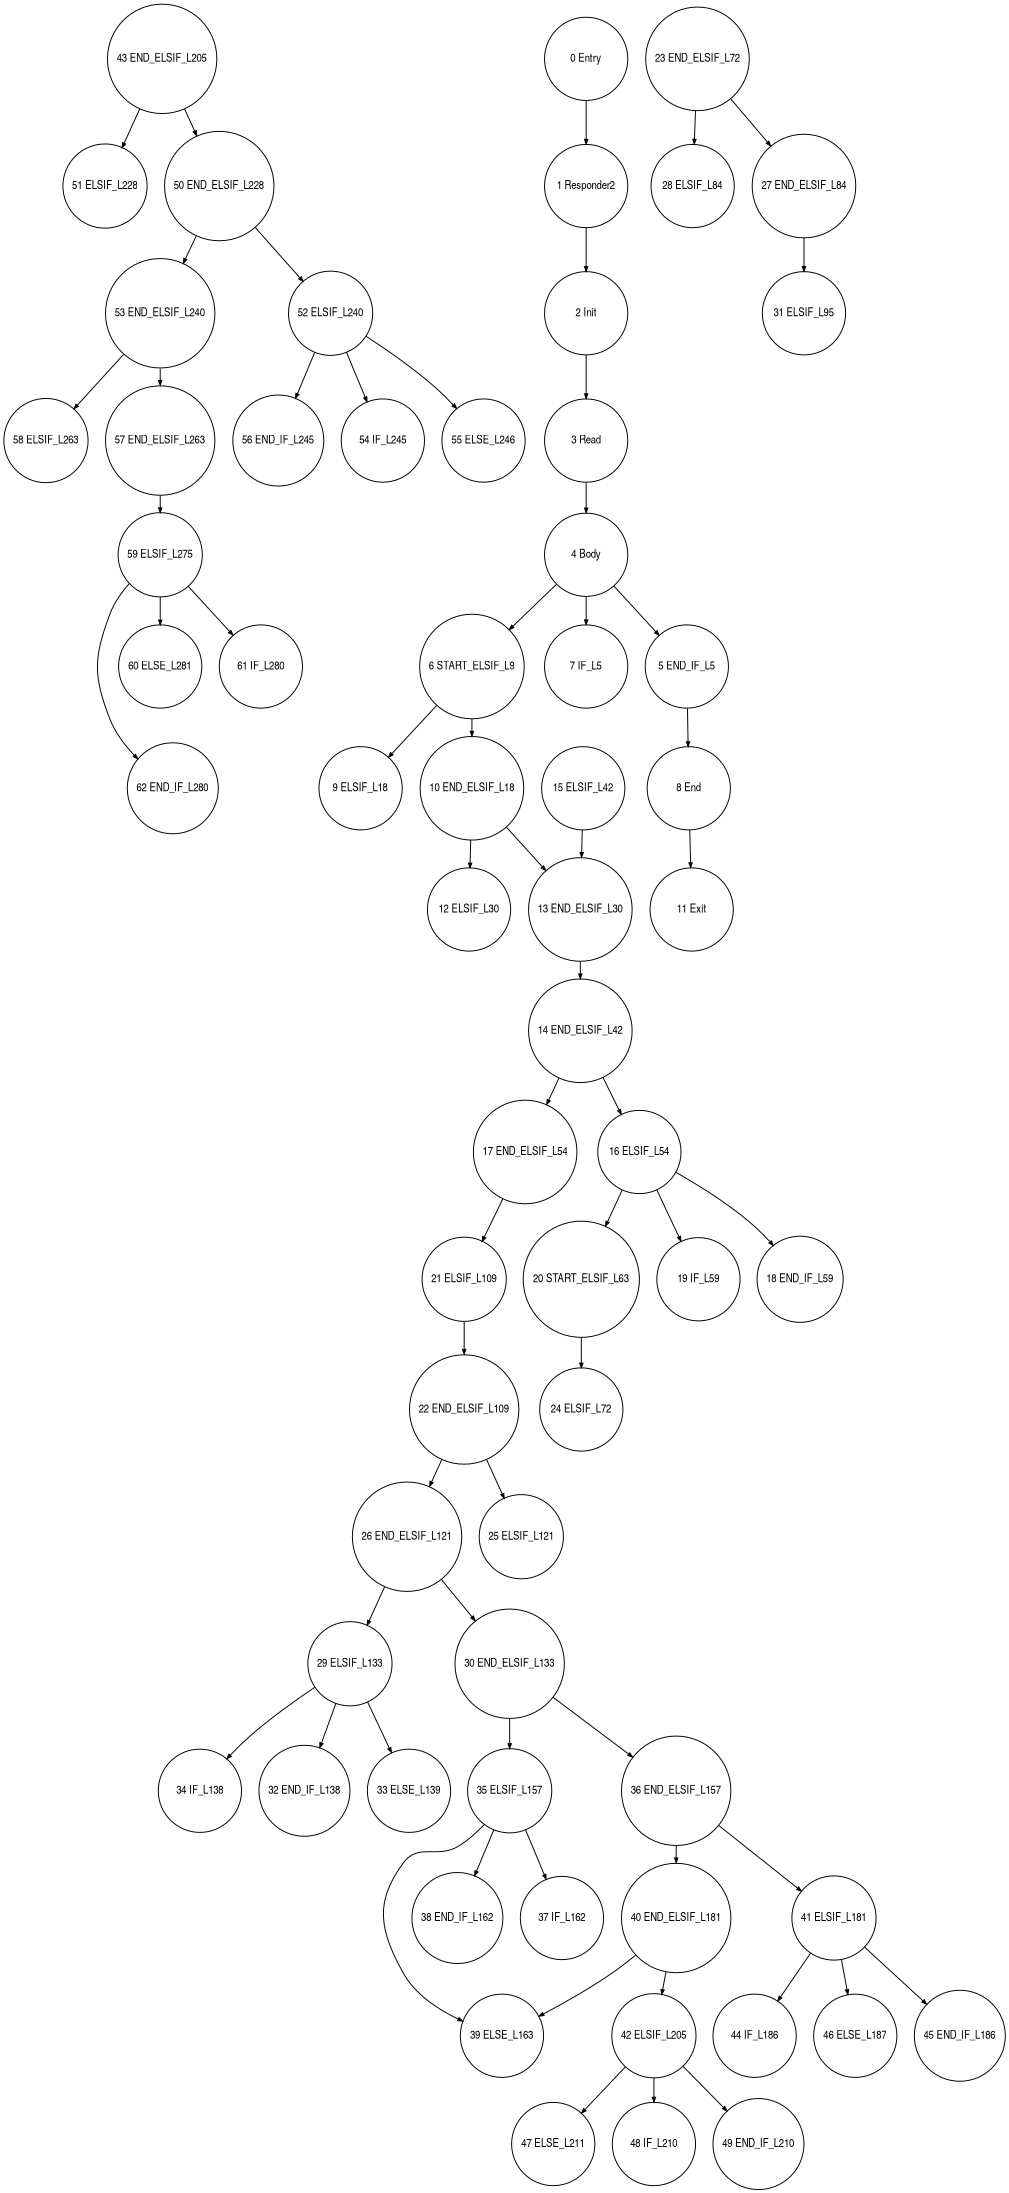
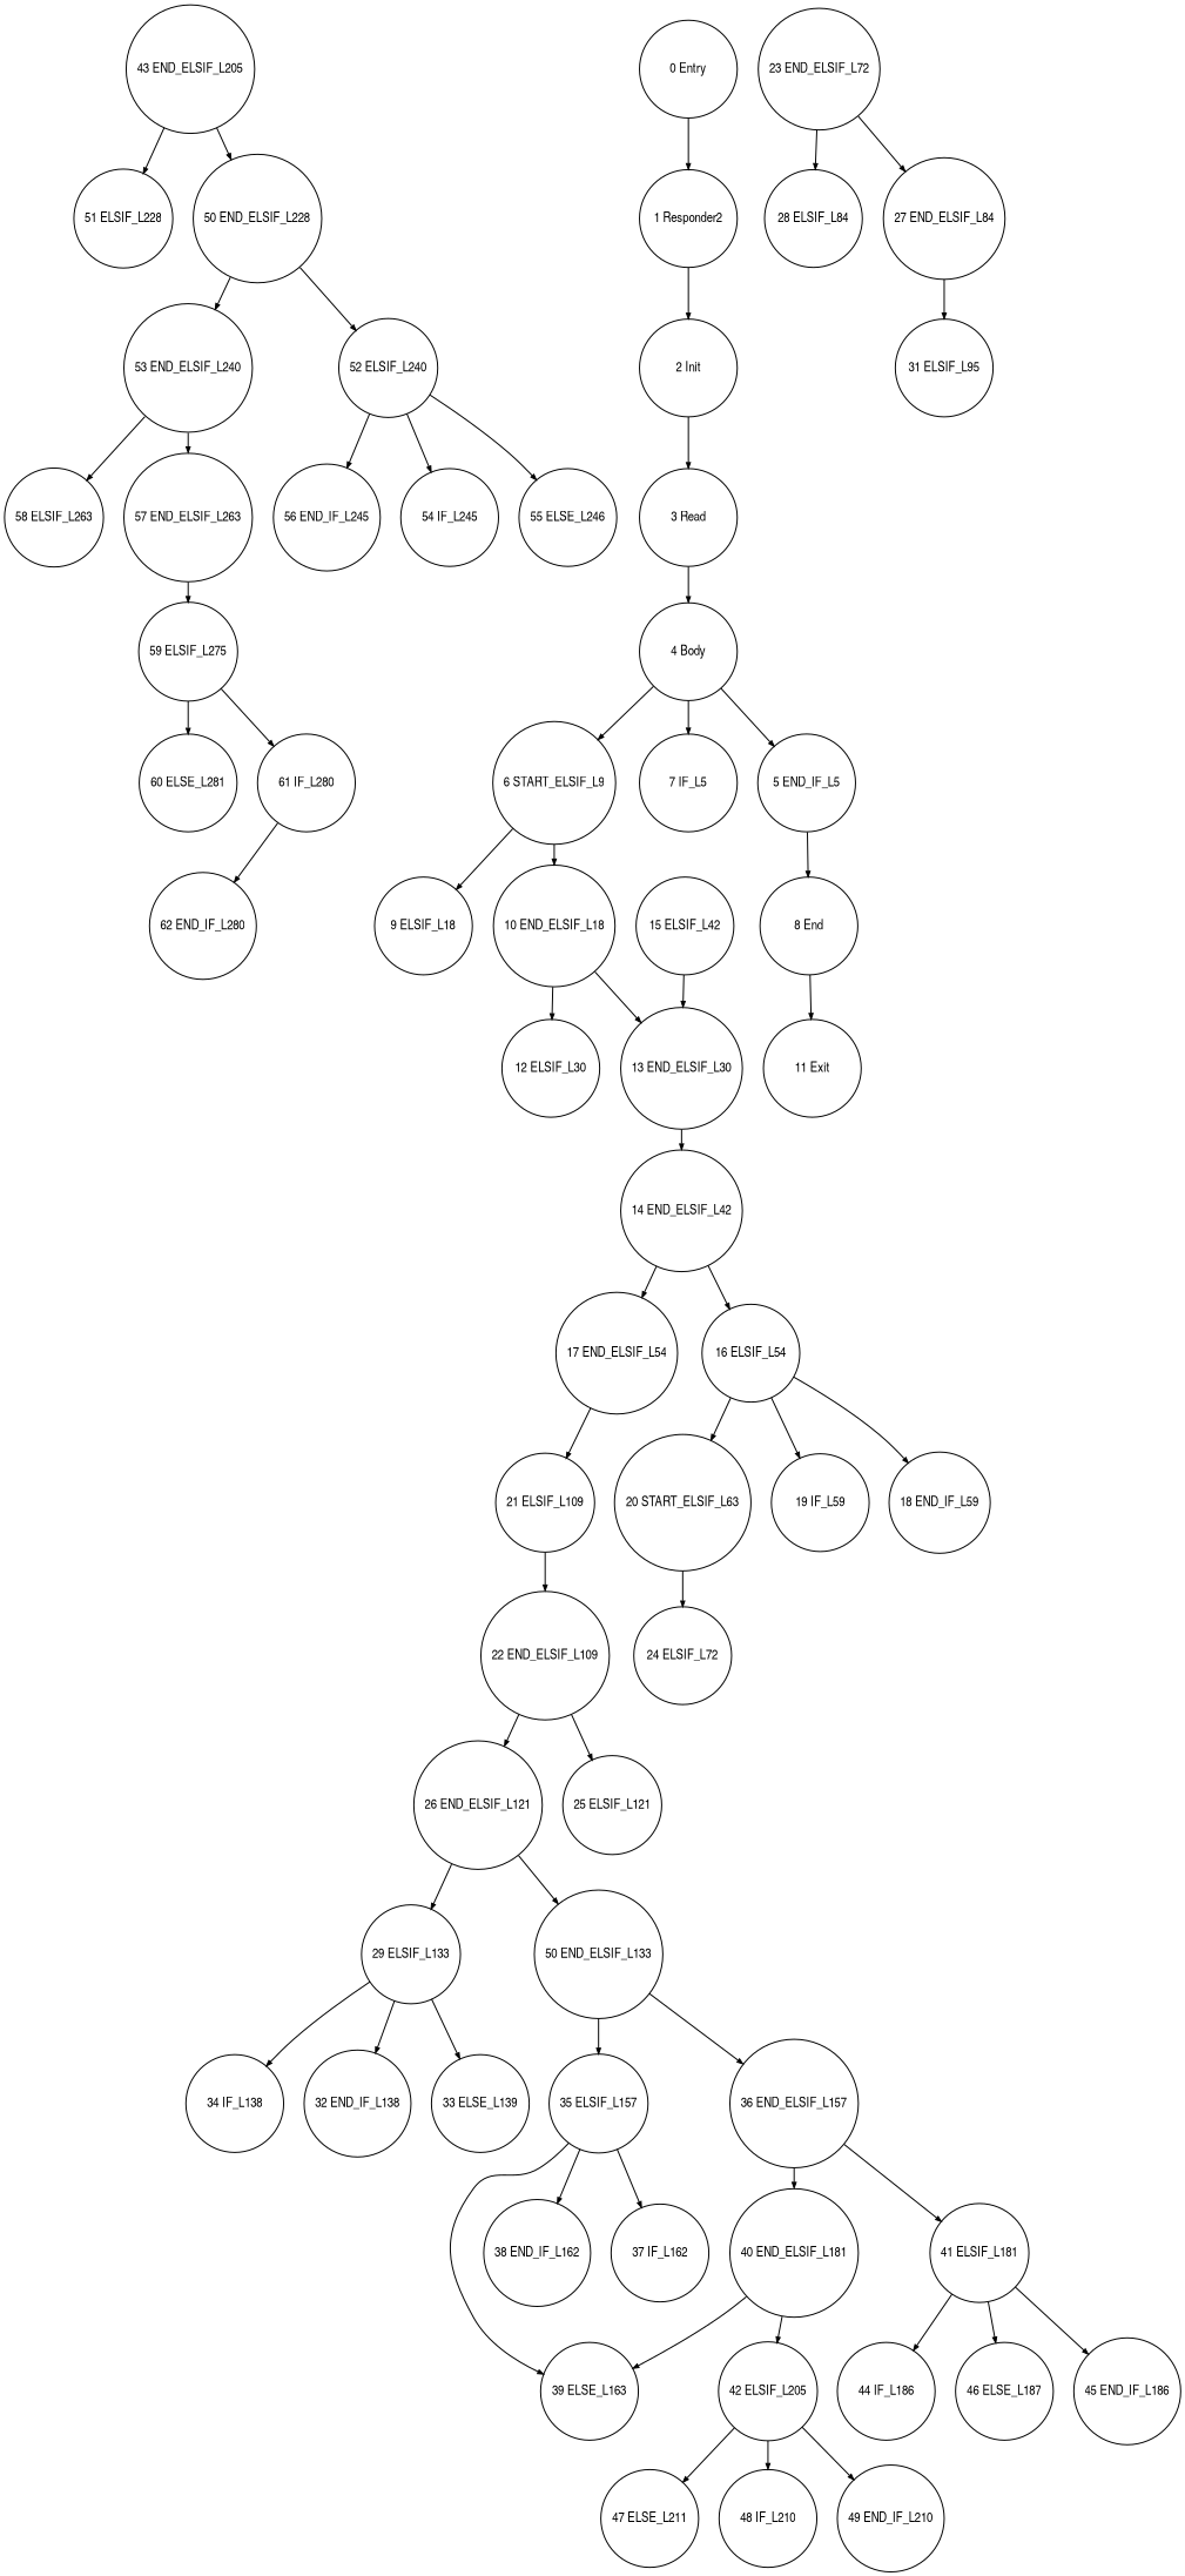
  digraph {
    ranksep=.25
    node [fontname=ArialNarrow fontsize=12 shape=circle]
    edge [arrowsize=.5]
    "53 END_ELSIF_L240" [height=1.2]
    "58 ELSIF_L263" [height=1.2]
    "57 END_ELSIF_L263" [height=1.2]
    "59 ELSIF_L275" [height=1.2]
    "40 END_ELSIF_L181" [height=1.2]
    "42 ELSIF_L205" [height=1.2]
    "39 ELSE_L163" [height=1.2]
    "43 END_ELSIF_L205" [height=1.2]
    "51 ELSIF_L228" [height=1.2]
    "50 END_ELSIF_L228" [height=1.2]
    "47 ELSE_L211" [height=1.2]
    "48 IF_L210" [height=1.2]
    "49 END_IF_L210" [height=1.2]
    "29 ELSIF_L133" [height=1.2]
    "34 IF_L138" [height=1.2]
    "32 END_IF_L138" [height=1.2]
    "33 ELSE_L139" [height=1.2]
    "22 END_ELSIF_L109" [height=1.2]
    "26 END_ELSIF_L121" [height=1.2]
    "25 ELSIF_L121" [height=1.2]
-   "30 END_ELSIF_L133" [height=1.2]
+   "30 END_ELSIF_L133" [height=1.2 label="50 END_ELSIF_L133"]
    "23 END_ELSIF_L72" [height=1.2]
    "28 ELSIF_L84" [height=1.2]
    "27 END_ELSIF_L84" [height=1.2]
    "31 ELSIF_L95" [height=1.2]
    "6 START_ELSIF_L9" [height=1.2]
    "9 ELSIF_L18" [height=1.2]
    "10 END_ELSIF_L18" [height=1.2]
    "13 END_ELSIF_L30" [height=1.2]
    "12 ELSIF_L30" [height=1.2]
    "17 END_ELSIF_L54" [height=1.2]
    "21 ELSIF_L109" [height=1.2]
    "35 ELSIF_L157" [height=1.2]
    "38 END_IF_L162" [height=1.2]
    "37 IF_L162" [height=1.2]
    "36 END_ELSIF_L157" [height=1.2]
    "41 ELSIF_L181" [height=1.2]
    "44 IF_L186" [height=1.2]
    "46 ELSE_L187" [height=1.2]
    "45 END_IF_L186" [height=1.2]
    "0 Entry" [height=1.2]
    "1 Responder2" [height=1.2]
    "2 Init" [height=1.2]
    "20 START_ELSIF_L63" [height=1.2]
    "24 ELSIF_L72" [height=1.2]
    "4 Body" [height=1.2]
    "7 IF_L5" [height=1.2]
    "5 END_IF_L5" [height=1.2]
    "8 End" [height=1.2]
    "14 END_ELSIF_L42" [height=1.2]
    "16 ELSIF_L54" [height=1.2]
    "19 IF_L59" [height=1.2]
    "18 END_IF_L59" [height=1.2]
    "15 ELSIF_L42" [height=1.2]
    "62 END_IF_L280" [height=1.2]
    "60 ELSE_L281" [height=1.2]
    "61 IF_L280" [height=1.2]
    "52 ELSIF_L240" [height=1.2]
    "11 Exit" [height=1.2]
    "56 END_IF_L245" [height=1.2]
    "54 IF_L245" [height=1.2]
    "55 ELSE_L246" [height=1.2]
    "3 Read" [height=1.2]
    "53 END_ELSIF_L240" -> "58 ELSIF_L263"
    "53 END_ELSIF_L240" -> "57 END_ELSIF_L263"
    "57 END_ELSIF_L263" -> "59 ELSIF_L275"
-   "59 ELSIF_L275" -> "62 END_IF_L280"
+   "61 IF_L280" -> "62 END_IF_L280"
    "59 ELSIF_L275" -> "60 ELSE_L281"
    "59 ELSIF_L275" -> "61 IF_L280"
    "40 END_ELSIF_L181" -> "42 ELSIF_L205"
    "40 END_ELSIF_L181" -> "39 ELSE_L163"
    "42 ELSIF_L205" -> "47 ELSE_L211"
    "42 ELSIF_L205" -> "48 IF_L210"
    "42 ELSIF_L205" -> "49 END_IF_L210"
    "43 END_ELSIF_L205" -> "51 ELSIF_L228"
    "43 END_ELSIF_L205" -> "50 END_ELSIF_L228"
    "50 END_ELSIF_L228" -> "53 END_ELSIF_L240"
    "50 END_ELSIF_L228" -> "52 ELSIF_L240"
    "29 ELSIF_L133" -> "34 IF_L138"
    "29 ELSIF_L133" -> "32 END_IF_L138"
    "29 ELSIF_L133" -> "33 ELSE_L139"
    "22 END_ELSIF_L109" -> "26 END_ELSIF_L121"
    "22 END_ELSIF_L109" -> "25 ELSIF_L121"
    "26 END_ELSIF_L121" -> "29 ELSIF_L133"
    "26 END_ELSIF_L121" -> "30 END_ELSIF_L133"
    "30 END_ELSIF_L133" -> "35 ELSIF_L157"
    "30 END_ELSIF_L133" -> "36 END_ELSIF_L157"
    "23 END_ELSIF_L72" -> "28 ELSIF_L84"
    "23 END_ELSIF_L72" -> "27 END_ELSIF_L84"
    "27 END_ELSIF_L84" -> "31 ELSIF_L95"
    "6 START_ELSIF_L9" -> "9 ELSIF_L18"
    "6 START_ELSIF_L9" -> "10 END_ELSIF_L18"
    "10 END_ELSIF_L18" -> "13 END_ELSIF_L30"
    "10 END_ELSIF_L18" -> "12 ELSIF_L30"
    "13 END_ELSIF_L30" -> "14 END_ELSIF_L42"
    "17 END_ELSIF_L54" -> "21 ELSIF_L109"
    "21 ELSIF_L109" -> "22 END_ELSIF_L109"
    "35 ELSIF_L157" -> "39 ELSE_L163"
    "35 ELSIF_L157" -> "38 END_IF_L162"
    "35 ELSIF_L157" -> "37 IF_L162"
    "36 END_ELSIF_L157" -> "40 END_ELSIF_L181"
    "36 END_ELSIF_L157" -> "41 ELSIF_L181"
    "41 ELSIF_L181" -> "44 IF_L186"
    "41 ELSIF_L181" -> "46 ELSE_L187"
    "41 ELSIF_L181" -> "45 END_IF_L186"
    "0 Entry" -> "1 Responder2"
    "1 Responder2" -> "2 Init"
    "2 Init" -> "3 Read"
    "20 START_ELSIF_L63" -> "24 ELSIF_L72"
    "4 Body" -> "6 START_ELSIF_L9"
    "4 Body" -> "7 IF_L5"
    "4 Body" -> "5 END_IF_L5"
    "5 END_IF_L5" -> "8 End"
    "8 End" -> "11 Exit"
    "14 END_ELSIF_L42" -> "17 END_ELSIF_L54"
    "14 END_ELSIF_L42" -> "16 ELSIF_L54"
    "16 ELSIF_L54" -> "20 START_ELSIF_L63"
    "16 ELSIF_L54" -> "19 IF_L59"
    "16 ELSIF_L54" -> "18 END_IF_L59"
    "15 ELSIF_L42" -> "13 END_ELSIF_L30"
    "52 ELSIF_L240" -> "56 END_IF_L245"
    "52 ELSIF_L240" -> "54 IF_L245"
    "52 ELSIF_L240" -> "55 ELSE_L246"
    "3 Read" -> "4 Body"
  }
